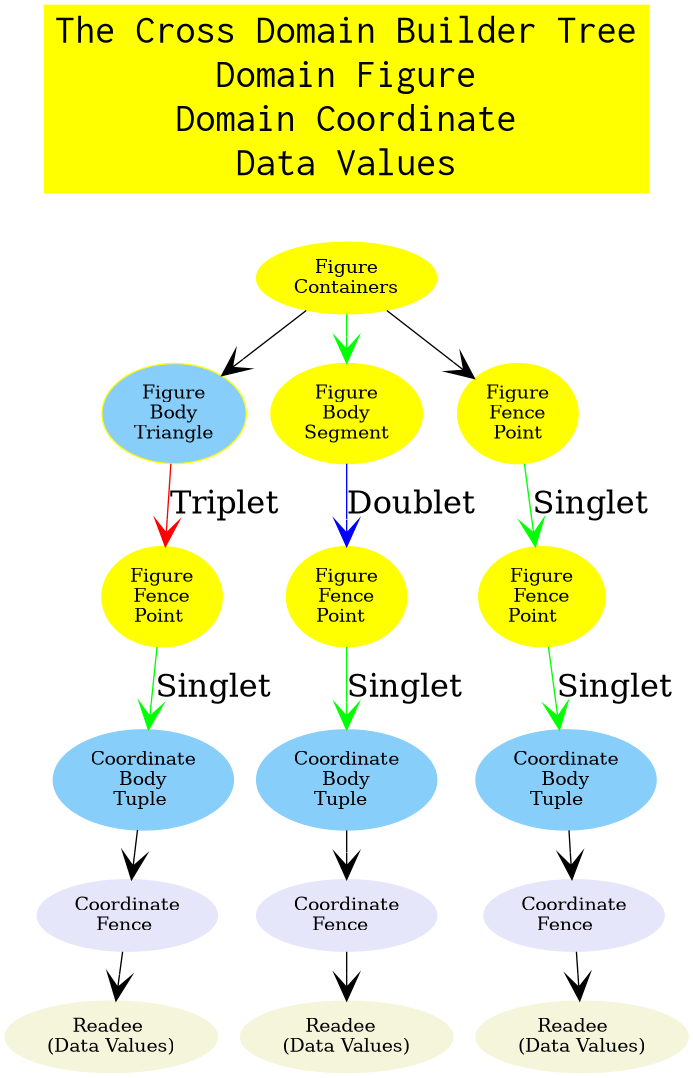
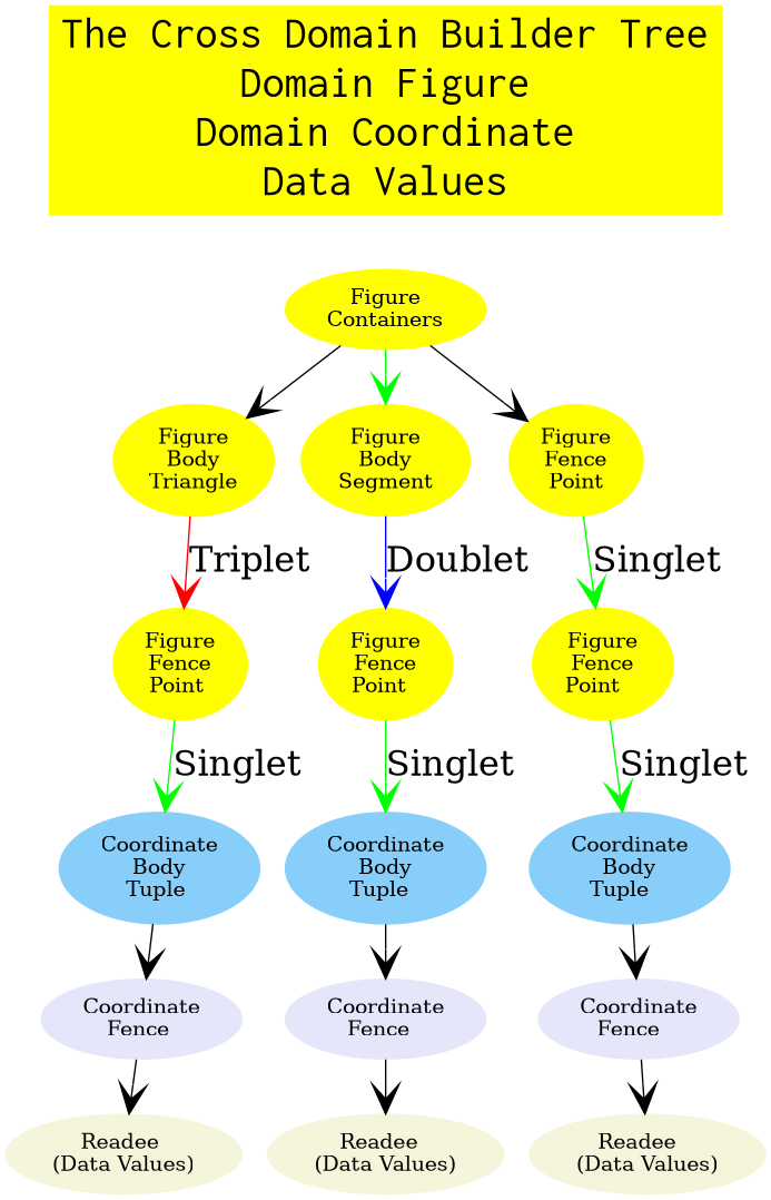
  digraph {
    style="setlinewidth(5)"
    node [color=yellow style=filled]
    edge [arrowhead=vee arrowsize=2.0 style=solid]
    n1 [fontname=Courier fontsize=30 label="The Cross Domain Builder Tree\nDomain Figure\nDomain Coordinate\nData Values" shape=box]
    "Figure\nContainers"
-   "Figure\nBody\nTriangle" [fillcolor=lightskyblue]
+   "Figure\nBody\nTriangle"
    "Figure\nBody\nSegment"
    "Figure\nFence\nPoint"
    "Figure\nFence\nPoint "
    "Figure\nFence\nPoint  "
    "Figure\nFence\nPoint   "
    "Coordinate\nBody\nTuple " [color=lightskyblue]
    "Coordinate\nBody\nTuple  " [color=lightskyblue]
    "Coordinate\nBody\nTuple   " [color=lightskyblue]
    "Coordinate\nFence " [color=lavender]
    "Coordinate\nFence  " [color=lavender]
    "Coordinate\nFence   " [color=lavender]
    "Readee \n(Data Values)" [color=beige]
    "Readee  \n(Data Values)" [color=beige]
    "Readee   \n(Data Values)" [color=beige]
    n1 -> "Figure\nContainers" [style=invis]
    "Figure\nContainers" -> "Figure\nBody\nTriangle"
    "Figure\nContainers" -> "Figure\nBody\nSegment" [color=green]
    "Figure\nContainers" -> "Figure\nFence\nPoint"
    "Figure\nBody\nTriangle" -> "Figure\nFence\nPoint " [color=red fontsize=24 label=Triplet]
    "Figure\nBody\nSegment" -> "Figure\nFence\nPoint  " [color=blue fontsize=24 label=Doublet]
    "Figure\nFence\nPoint" -> "Figure\nFence\nPoint   " [color=green fontsize=24 label=Singlet]
    "Figure\nFence\nPoint " -> "Coordinate\nBody\nTuple " [color=green fontsize=24 label=Singlet]
    "Figure\nFence\nPoint  " -> "Coordinate\nBody\nTuple  " [color=green fontsize=24 label=Singlet]
    "Figure\nFence\nPoint   " -> "Coordinate\nBody\nTuple   " [color=green fontsize=24 label=Singlet]
    "Coordinate\nBody\nTuple " -> "Coordinate\nFence "
    "Coordinate\nBody\nTuple  " -> "Coordinate\nFence  "
    "Coordinate\nBody\nTuple   " -> "Coordinate\nFence   "
    "Coordinate\nFence " -> "Readee \n(Data Values)"
    "Coordinate\nFence  " -> "Readee  \n(Data Values)"
    "Coordinate\nFence   " -> "Readee   \n(Data Values)"
  }
